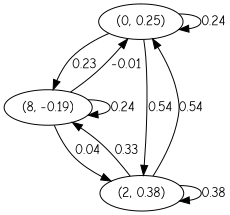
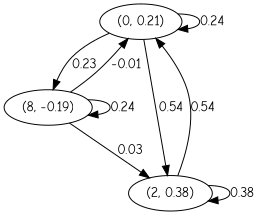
  digraph {
    fontname="Comic Neue"
    node [fontname="Comic Neue"]
    edge [fontname="Comic Neue"]
-   n1 [label="(0, 0.25)"]
+   n1 [label="(0, 0.21)"]
    n2 [label="(8, -0.19)"]
    n3 [label="(2, 0.38)"]
    n1 -> n1 [label=0.24]
    n1 -> n2 [label=0.23]
    n1 -> n3 [label=0.54]
    n2 -> n1 [label=-0.01]
    n2 -> n2 [label=0.24]
-   n2 -> n3 [label=0.04]
+   n2 -> n3 [label=0.03]
    n3 -> n1 [label=0.54]
-   n3 -> n2 [label=0.33]
    n3 -> n3 [label=0.38]
  }
